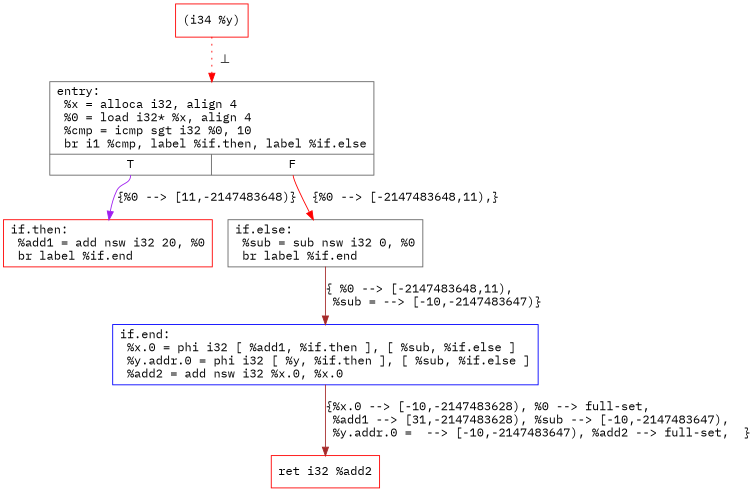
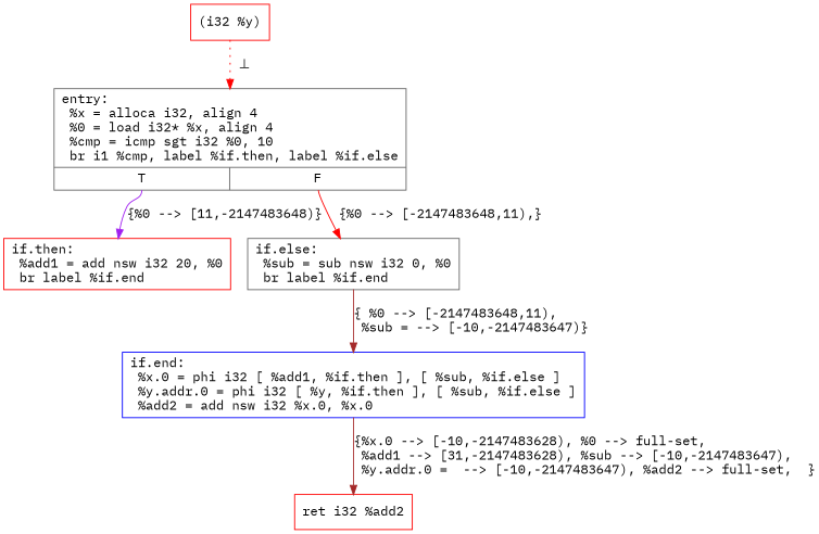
  digraph {
    fontname="IBM Plex Mono"
    node [color=red fontname="IBM Plex Mono" shape=record]
    edge [color=red fontname="IBM Plex Mono" style=solid]
-   n1 [label="(i34 %y)"]
+   n1 [label="(i32 %y)"]
    n2 [color=gray40 label="{entry:\l  %x = alloca i32, align 4\l  %0 = load i32* %x, align 4\l  %cmp = icmp sgt i32 %0, 10\l  br i1 %cmp, label %if.then, label %if.else\l|{<s0>T|<s1>F}}"]
    n3 [label="{if.then:                                          \l  %add1 = add nsw i32 20, %0\l  br label %if.end\l}"]
    n4 [color=gray40 label="{if.else:                                          \l  %sub = sub nsw i32 0, %0\l  br label %if.end\l}"]
    n5 [color=blue label="{if.end:                                           \l  %x.0 = phi i32 [ %add1, %if.then ], [ %sub, %if.else ]\l  %y.addr.0 = phi i32 [ %y, %if.then ], [ %sub, %if.else ]\l  %add2 = add nsw i32 %x.0, %x.0\l}"]
    n6 [label="ret i32 %add2"]
    n1 -> n2 [label="  &#8869;" style=dotted]
    n2 -> n3 [color=purple label="{%0 --> [11,-2147483648)}" tailport=s0]
    n2 -> n4 [label=" {%0 --> [-2147483648,11),}" tailport=s1]
    n4 -> n5 [color=brown label="{ %0 --> [-2147483648,11),\l %sub = --> [-10,-2147483647)}"]
    n5 -> n6 [color=brown label="{%x.0 --> [-10,-2147483628), %0 --> full-set,\l %add1 --> [31,-2147483628), %sub --> [-10,-2147483647),\l %y.addr.0 =  --> [-10,-2147483647), %add2 --> full-set,  }"]
  }
